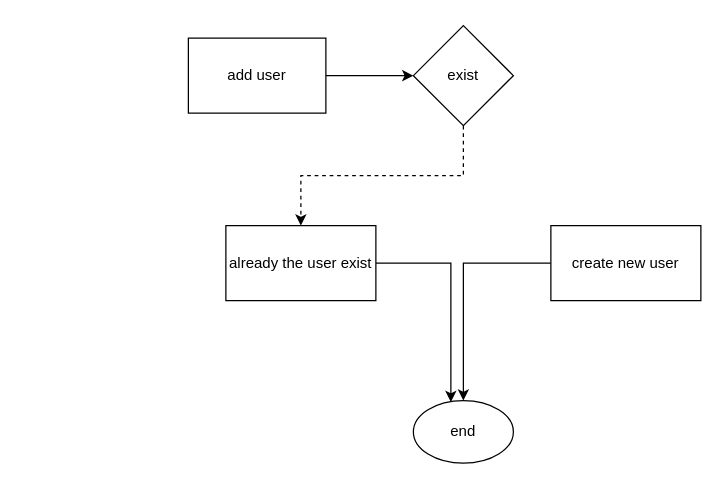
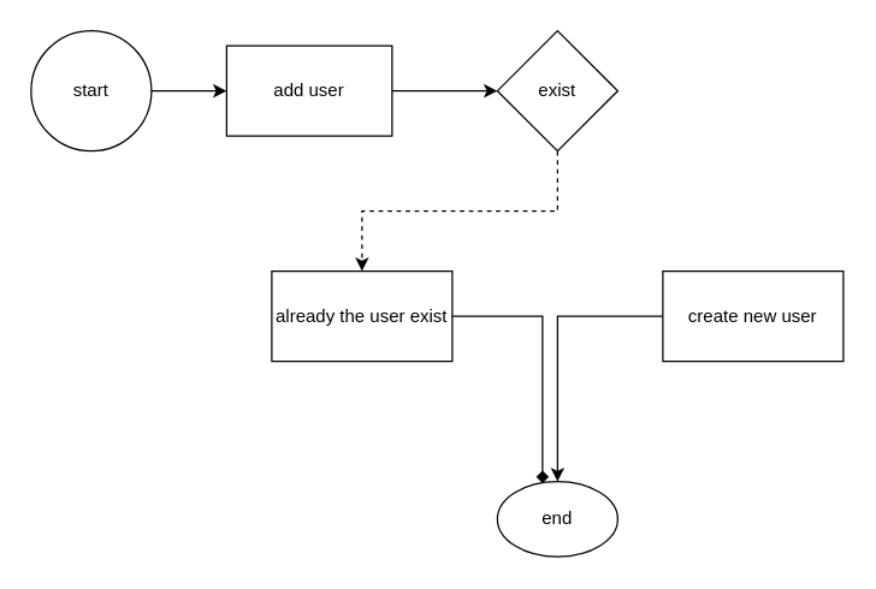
  <mxCell id="0" />
  <mxCell id="1" parent="0" />
+ <mxCell id="2" style="edgeStyle=orthogonalEdgeStyle;rounded=0;orthogonalLoop=1;jettySize=auto;html=1;exitX=1;exitY=0.5;exitDx=0;exitDy=0;" edge="1" parent="1" source="3" target="5"><mxGeometry relative="1" as="geometry"><mxPoint x="170" y="60" as="targetPoint" /></mxGeometry></mxCell>
+ <mxCell id="3" value="&lt;font style=&quot;vertical-align: inherit&quot;&gt;&lt;font style=&quot;vertical-align: inherit&quot;&gt;start&lt;/font&gt;&lt;/font&gt;" style="ellipse;whiteSpace=wrap;html=1;aspect=fixed;" vertex="1" parent="1"><mxGeometry x="20" y="20" width="80" height="80" as="geometry" /></mxCell>
  <mxCell id="4" style="edgeStyle=orthogonalEdgeStyle;rounded=0;orthogonalLoop=1;jettySize=auto;html=1;" edge="1" parent="1" source="5" target="7"><mxGeometry relative="1" as="geometry"><mxPoint x="320" y="60" as="targetPoint" /></mxGeometry></mxCell>
  <mxCell id="5" value="&lt;font style=&quot;vertical-align: inherit&quot;&gt;&lt;font style=&quot;vertical-align: inherit&quot;&gt;add user&lt;/font&gt;&lt;/font&gt;" style="rounded=0;whiteSpace=wrap;html=1;" vertex="1" parent="1"><mxGeometry x="150" y="30" width="110" height="60" as="geometry" /></mxCell>
  <mxCell id="6" style="edgeStyle=orthogonalEdgeStyle;rounded=0;orthogonalLoop=1;jettySize=auto;html=1;exitX=0.5;exitY=1;exitDx=0;exitDy=0;entryX=0.5;entryY=0;entryDx=0;entryDy=0;dashed=1;" edge="1" parent="1" source="7" target="9"><mxGeometry relative="1" as="geometry" /></mxCell>
  <mxCell id="7" value="&lt;font style=&quot;vertical-align: inherit&quot;&gt;&lt;font style=&quot;vertical-align: inherit&quot;&gt;exist&lt;/font&gt;&lt;/font&gt;" style="rhombus;whiteSpace=wrap;html=1;" vertex="1" parent="1"><mxGeometry x="330" y="20" width="80" height="80" as="geometry" /></mxCell>
- <mxCell id="8" style="edgeStyle=orthogonalEdgeStyle;rounded=0;orthogonalLoop=1;jettySize=auto;html=1;entryX=0.375;entryY=0.023;entryDx=0;entryDy=0;entryPerimeter=0;" edge="1" parent="1" source="9" target="12"><mxGeometry relative="1" as="geometry" /></mxCell>
+ <mxCell id="8" style="edgeStyle=orthogonalEdgeStyle;rounded=0;orthogonalLoop=1;jettySize=auto;html=1;entryX=0.375;entryY=0.023;entryDx=0;entryDy=0;entryPerimeter=0;endArrow=diamond;" edge="1" parent="1" source="9" target="12"><mxGeometry relative="1" as="geometry" /></mxCell>
  <mxCell id="9" value="&lt;font style=&quot;vertical-align: inherit&quot;&gt;&lt;font style=&quot;vertical-align: inherit&quot;&gt;already the user exist&lt;/font&gt;&lt;/font&gt;" style="rounded=0;whiteSpace=wrap;html=1;" vertex="1" parent="1"><mxGeometry x="180" y="180" width="120" height="60" as="geometry" /></mxCell>
  <mxCell id="10" style="edgeStyle=orthogonalEdgeStyle;rounded=0;orthogonalLoop=1;jettySize=auto;html=1;" edge="1" parent="1" source="11" target="12"><mxGeometry relative="1" as="geometry" /></mxCell>
  <mxCell id="11" value="&lt;font style=&quot;vertical-align: inherit&quot;&gt;&lt;font style=&quot;vertical-align: inherit&quot;&gt;create new user&lt;/font&gt;&lt;/font&gt;" style="rounded=0;whiteSpace=wrap;html=1;" vertex="1" parent="1"><mxGeometry x="440" y="180" width="120" height="60" as="geometry" /></mxCell>
  <mxCell id="12" value="&lt;font style=&quot;vertical-align: inherit&quot;&gt;&lt;font style=&quot;vertical-align: inherit&quot;&gt;end&lt;/font&gt;&lt;/font&gt;" style="ellipse;whiteSpace=wrap;html=1;aspect=fixed;" vertex="1" parent="1"><mxGeometry x="330" y="320" width="80" height="50" as="geometry" /></mxCell>
